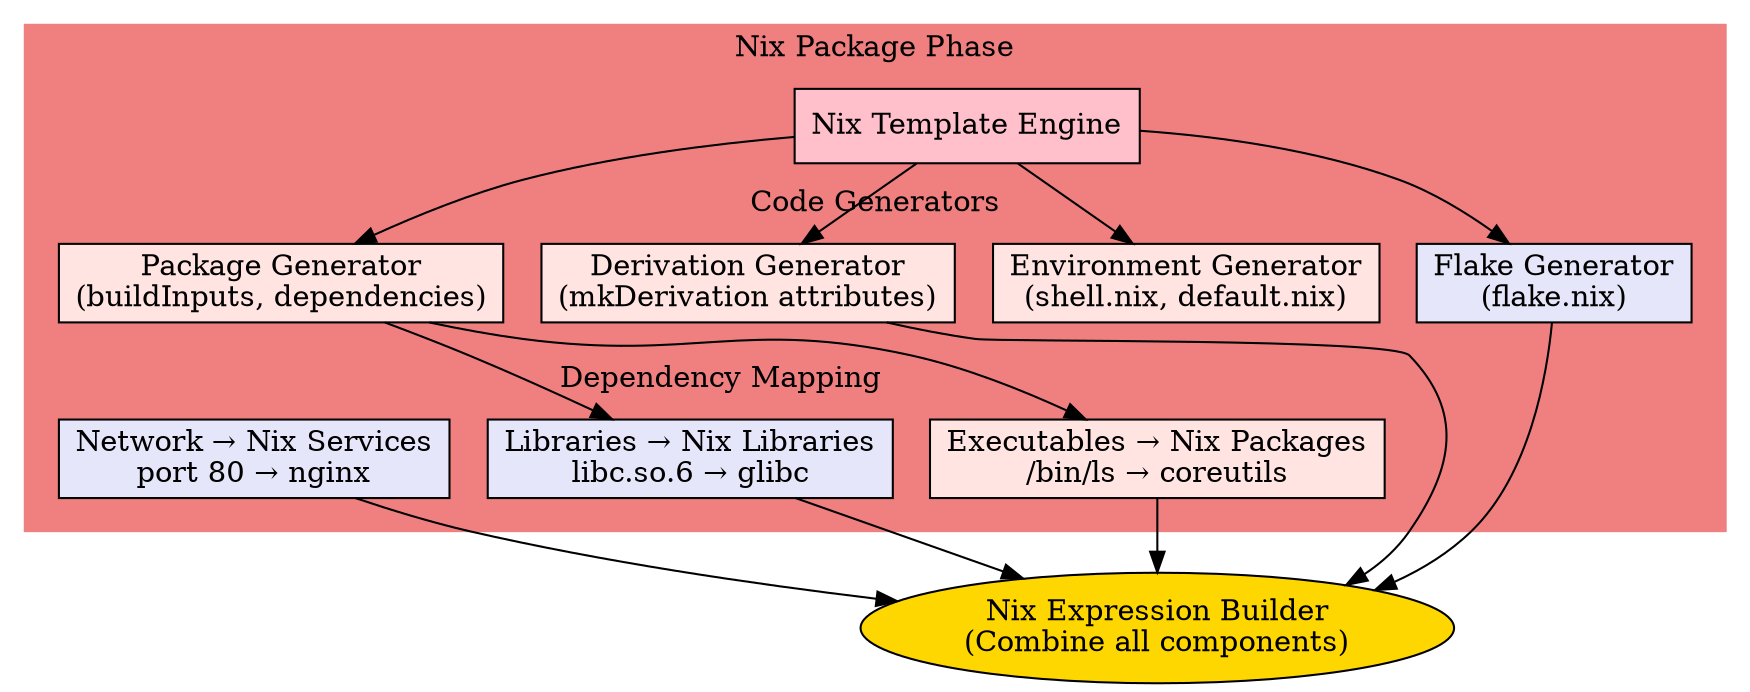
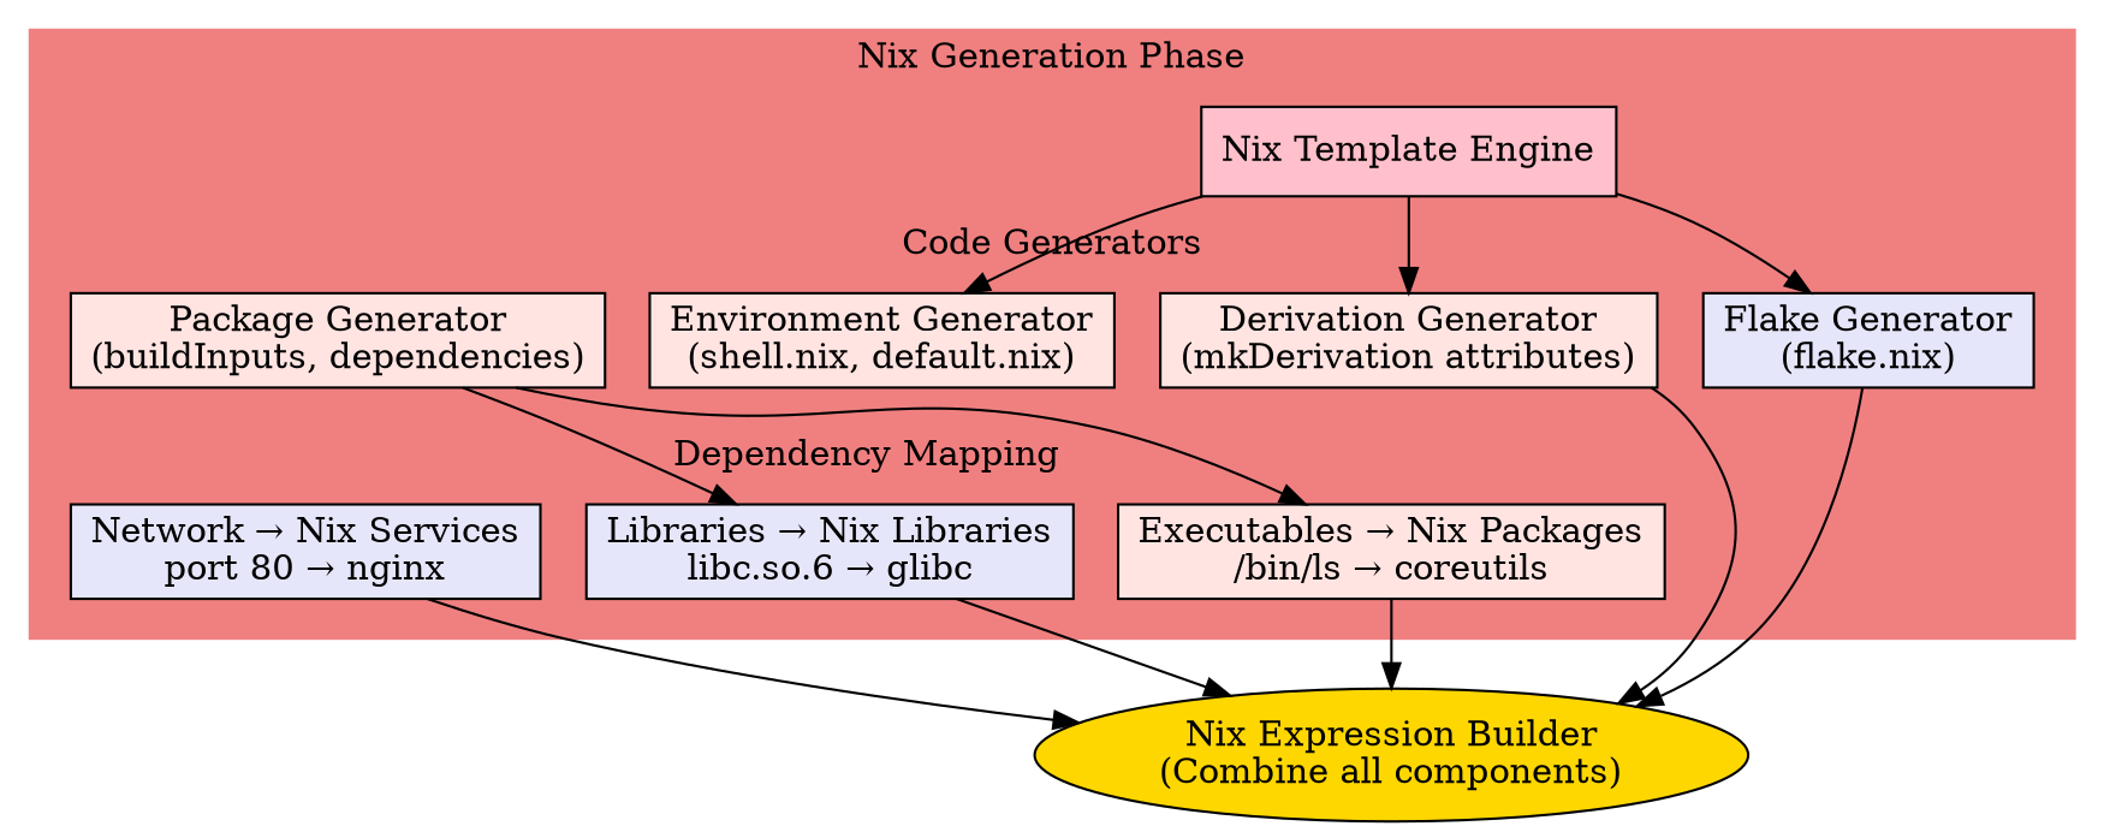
  digraph {
    rankdir=TB
    node [fillcolor=mistyrose shape=box style=filled]
    n1 [label="Package Generator\n(buildInputs, dependencies)"]
    n2 [label="Environment Generator\n(shell.nix, default.nix)"]
    n3 [label="Derivation Generator\n(mkDerivation attributes)"]
    n4 [fillcolor=lavender label="Flake Generator\n(flake.nix)"]
    n5 [label="Executables → Nix Packages\n/bin/ls → coreutils"]
    n6 [fillcolor=lavender label="Libraries → Nix Libraries\nlibc.so.6 → glibc"]
    n7 [fillcolor=lavender label="Network → Nix Services\nport 80 → nginx"]
    n8 [fillcolor=pink label="Nix Template Engine"]
    n9 [fillcolor=gold label="Nix Expression Builder\n(Combine all components)" shape=ellipse]
    subgraph cluster_1 {
      color=lightcoral
-     label="Nix Package Phase"
+     label="Nix Generation Phase"
      style=filled
      n8
      subgraph cluster_2 {
        color=lightcoral
        label="Code Generators"
        style=dashed
        n1
        n2
        n3
        n4
      }
      subgraph cluster_3 {
        color=lightcoral
        label="Dependency Mapping"
        style=dotted
        n5
        n6
        n7
      }
    }
    n1 -> n5
    n1 -> n6
    n3 -> n9
    n4 -> n9
    n5 -> n9
    n6 -> n9
    n7 -> n9
-   n8 -> n1
    n8 -> n2
    n8 -> n3
    n8 -> n4
  }
